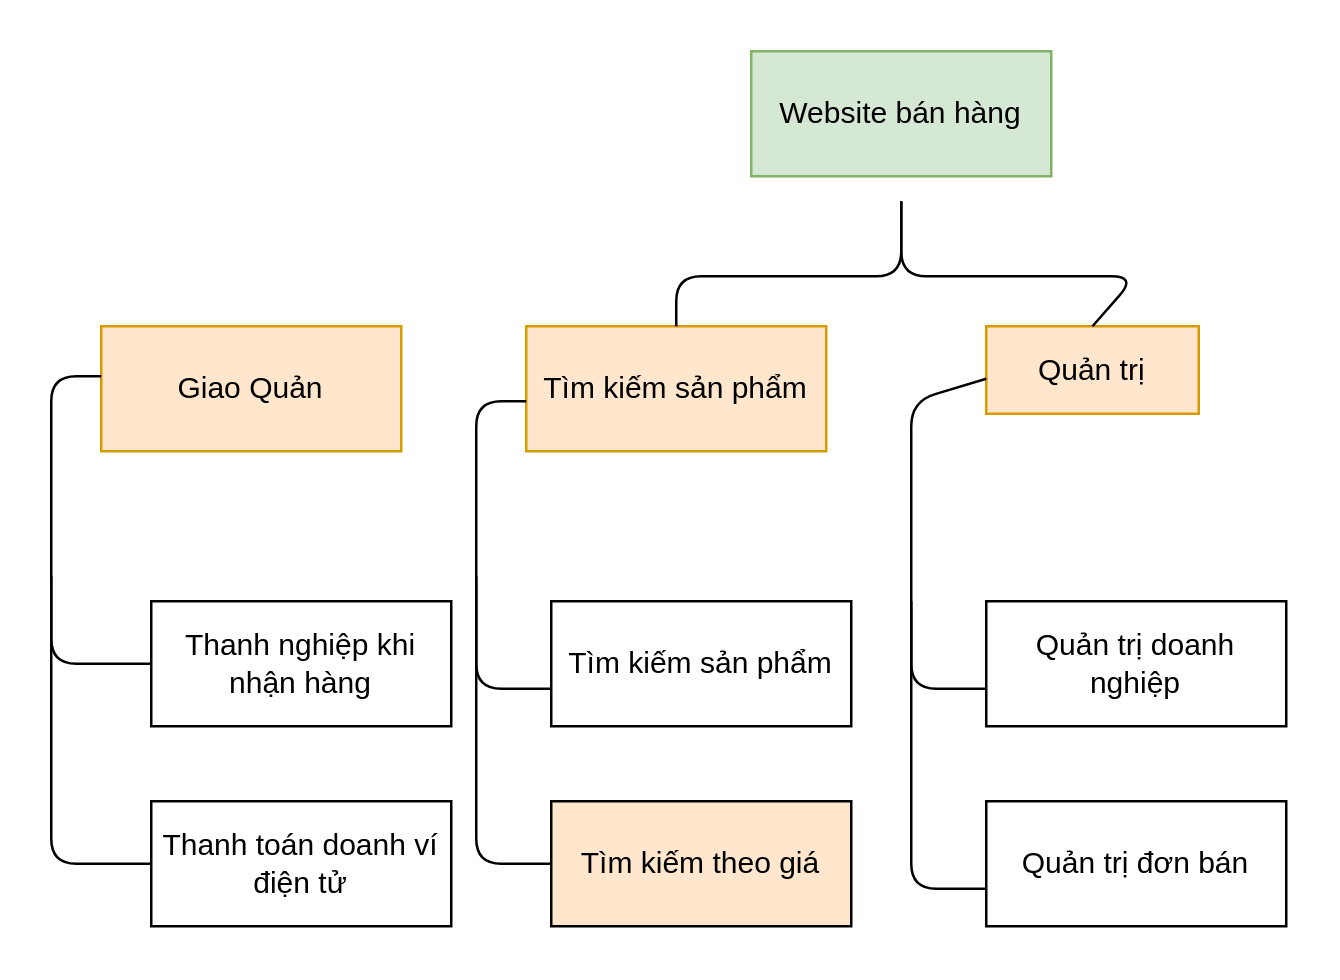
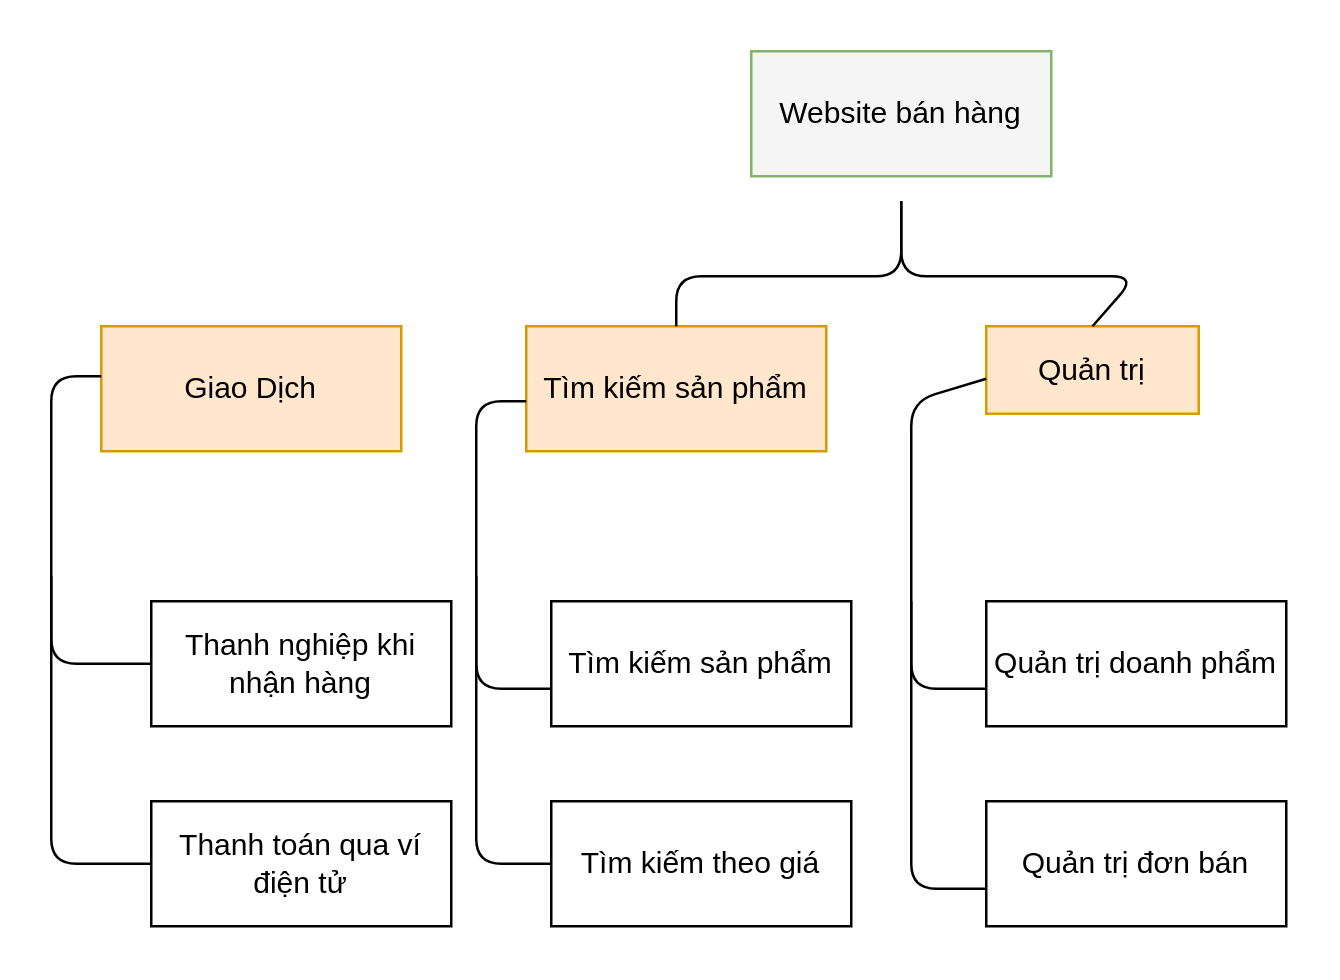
  <mxCell id="0" />
  <mxCell id="1" parent="0" />
- <mxCell id="2" value="Website bán hàng" style="rounded=0;whiteSpace=wrap;html=1;fillColor=#d5e8d4;strokeColor=#82b366;" vertex="1" parent="1"><mxGeometry x="300" y="20" width="120" height="50" as="geometry" /></mxCell>
- <mxCell id="3" value="Giao Quản" style="rounded=0;whiteSpace=wrap;html=1;fillColor=#ffe6cc;strokeColor=#d79b00;" vertex="1" parent="1"><mxGeometry x="40" y="130" width="120" height="50" as="geometry" /></mxCell>
+ <mxCell id="2" value="Website bán hàng" style="rounded=0;whiteSpace=wrap;html=1;fillColor=#f5f5f5;strokeColor=#82b366;" vertex="1" parent="1"><mxGeometry x="300" y="20" width="120" height="50" as="geometry" /></mxCell>
+ <mxCell id="3" value="Giao Dịch" style="rounded=0;whiteSpace=wrap;html=1;fillColor=#ffe6cc;strokeColor=#d79b00;" vertex="1" parent="1"><mxGeometry x="40" y="130" width="120" height="50" as="geometry" /></mxCell>
  <mxCell id="4" value="Tìm kiếm sản phẩm" style="rounded=0;whiteSpace=wrap;html=1;fillColor=#ffe6cc;strokeColor=#d79b00;" vertex="1" parent="1"><mxGeometry x="210" y="130" width="120" height="50" as="geometry" /></mxCell>
  <mxCell id="5" value="Quản trị" style="rounded=0;whiteSpace=wrap;html=1;fillColor=#ffe6cc;strokeColor=#d79b00;" vertex="1" parent="1"><mxGeometry x="394" y="130" width="85" height="35" as="geometry" /></mxCell>
  <mxCell id="6" value="Thanh nghiệp khi nhận hàng&lt;br&gt;" style="rounded=0;whiteSpace=wrap;html=1;" vertex="1" parent="1"><mxGeometry x="60" y="240" width="120" height="50" as="geometry" /></mxCell>
- <mxCell id="7" value="Thanh toán doanh ví điện tử" style="rounded=0;whiteSpace=wrap;html=1;" vertex="1" parent="1"><mxGeometry x="60" y="320" width="120" height="50" as="geometry" /></mxCell>
- <mxCell id="8" value="Tìm kiếm theo giá" style="rounded=0;whiteSpace=wrap;html=1;fillColor=#ffe6cc;" vertex="1" parent="1"><mxGeometry x="220" y="320" width="120" height="50" as="geometry" /></mxCell>
+ <mxCell id="7" value="Thanh toán qua ví điện tử" style="rounded=0;whiteSpace=wrap;html=1;" vertex="1" parent="1"><mxGeometry x="60" y="320" width="120" height="50" as="geometry" /></mxCell>
+ <mxCell id="8" value="Tìm kiếm theo giá" style="rounded=0;whiteSpace=wrap;html=1;" vertex="1" parent="1"><mxGeometry x="220" y="320" width="120" height="50" as="geometry" /></mxCell>
  <mxCell id="9" value="Tìm kiếm sản phẩm" style="rounded=0;whiteSpace=wrap;html=1;" vertex="1" parent="1"><mxGeometry x="220" y="240" width="120" height="50" as="geometry" /></mxCell>
  <mxCell id="10" value="" style="endArrow=none;html=1;exitX=0.5;exitY=0;exitDx=0;exitDy=0;" edge="1" parent="1" source="4"><mxGeometry width="50" height="50" relative="1" as="geometry"><mxPoint x="370" y="370" as="sourcePoint" /><mxPoint x="360" y="80" as="targetPoint" /><Array as="points"><mxPoint x="270" y="110" /><mxPoint x="360" y="110" /></Array></mxGeometry></mxCell>
  <mxCell id="11" value="" style="endArrow=none;html=1;entryX=0.5;entryY=0;entryDx=0;entryDy=0;" edge="1" parent="1" target="5"><mxGeometry width="50" height="50" relative="1" as="geometry"><mxPoint x="360" y="80" as="sourcePoint" /><mxPoint x="420" y="320" as="targetPoint" /><Array as="points"><mxPoint x="360" y="110" /><mxPoint x="454" y="110" /></Array></mxGeometry></mxCell>
- <mxCell id="12" value="Quản trị doanh nghiệp" style="rounded=0;whiteSpace=wrap;html=1;" vertex="1" parent="1"><mxGeometry x="394" y="240" width="120" height="50" as="geometry" /></mxCell>
+ <mxCell id="12" value="Quản trị doanh phẩm" style="rounded=0;whiteSpace=wrap;html=1;" vertex="1" parent="1"><mxGeometry x="394" y="240" width="120" height="50" as="geometry" /></mxCell>
  <mxCell id="13" value="Quản trị đơn bán" style="rounded=0;whiteSpace=wrap;html=1;" vertex="1" parent="1"><mxGeometry x="394" y="320" width="120" height="50" as="geometry" /></mxCell>
  <mxCell id="14" value="" style="endArrow=none;html=1;exitX=0;exitY=0.5;exitDx=0;exitDy=0;" edge="1" parent="1" source="6"><mxGeometry width="50" height="50" relative="1" as="geometry"><mxPoint x="-10" y="200" as="sourcePoint" /><mxPoint x="40" y="150" as="targetPoint" /><Array as="points"><mxPoint x="20" y="265" /><mxPoint x="20" y="150" /></Array></mxGeometry></mxCell>
  <mxCell id="15" value="" style="endArrow=none;html=1;exitX=0;exitY=0.5;exitDx=0;exitDy=0;" edge="1" parent="1"><mxGeometry width="50" height="50" relative="1" as="geometry"><mxPoint x="60" y="345" as="sourcePoint" /><mxPoint x="20" y="230" as="targetPoint" /><Array as="points"><mxPoint x="20" y="345" /><mxPoint x="20" y="230" /></Array></mxGeometry></mxCell>
  <mxCell id="16" value="" style="endArrow=none;html=1;" edge="1" parent="1"><mxGeometry width="50" height="50" relative="1" as="geometry"><mxPoint x="220" y="275" as="sourcePoint" /><mxPoint x="210" y="160" as="targetPoint" /><Array as="points"><mxPoint x="190" y="275" /><mxPoint x="190" y="160" /></Array></mxGeometry></mxCell>
  <mxCell id="17" value="" style="endArrow=none;html=1;" edge="1" parent="1"><mxGeometry width="50" height="50" relative="1" as="geometry"><mxPoint x="220" y="345" as="sourcePoint" /><mxPoint x="190" y="230" as="targetPoint" /><Array as="points"><mxPoint x="190" y="345" /><mxPoint x="190" y="230" /></Array></mxGeometry></mxCell>
  <mxCell id="18" value="" style="endArrow=none;html=1;entryX=0;entryY=0.6;entryDx=0;entryDy=0;entryPerimeter=0;" edge="1" parent="1" target="5"><mxGeometry width="50" height="50" relative="1" as="geometry"><mxPoint x="394" y="275" as="sourcePoint" /><mxPoint x="384" y="160" as="targetPoint" /><Array as="points"><mxPoint x="364" y="275" /><mxPoint x="364" y="160" /></Array></mxGeometry></mxCell>
  <mxCell id="19" value="" style="endArrow=none;html=1;" edge="1" parent="1"><mxGeometry width="50" height="50" relative="1" as="geometry"><mxPoint x="394" y="355" as="sourcePoint" /><mxPoint x="364" y="240" as="targetPoint" /><Array as="points"><mxPoint x="364" y="355" /><mxPoint x="364" y="240" /></Array></mxGeometry></mxCell>
